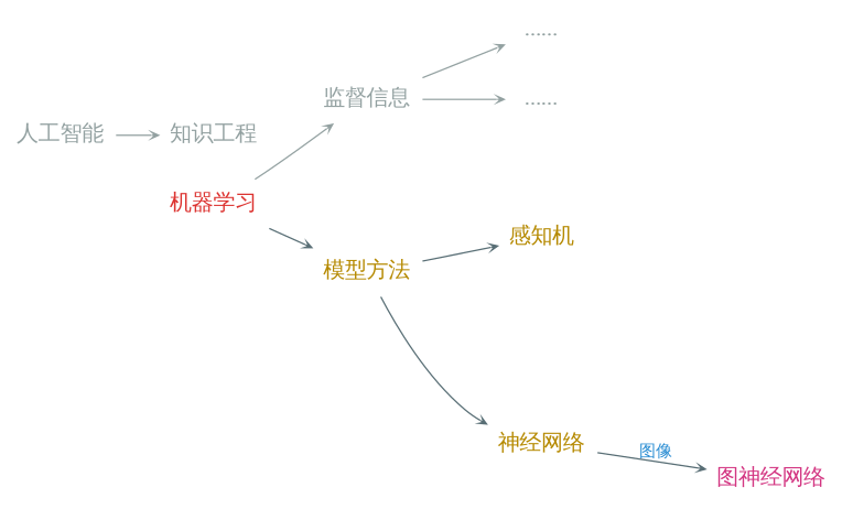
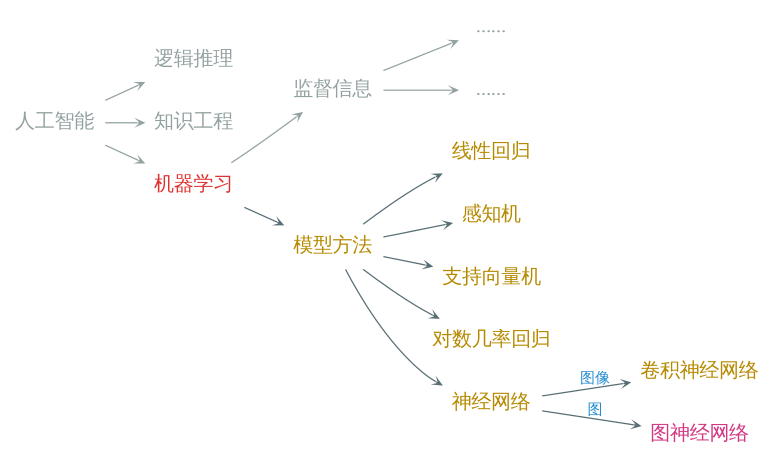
  digraph {
    fontname=Lato
    nodesep=0.2
    rankdir=LR
    ranksep=0.4
    node [fontcolor="#b58900" fontname=Lato fontsize=16 shape=plaintext]
    edge [arrowhead=vee arrowsize=0.5 color="#586e75" fontcolor="#268bd2" fontname=Lato fontsize=12]
    "人工智能" [fontcolor="#93a1a1"]
+   "逻辑推理" [fontcolor="#93a1a1"]
    "知识工程" [fontcolor="#93a1a1"]
    "机器学习" [fontcolor="#dc322f"]
    "监督信息" [fontcolor="#93a1a1"]
    "模型方法"
    n7 [fontcolor="#93a1a1" label="……"]
    n8 [fontcolor="#93a1a1" label="……"]
+   "线性回归"
    "感知机"
+   "支持向量机"
+   "对数几率回归"
    "神经网络"
+   "卷积神经网络"
    "图神经网络" [fontcolor="#d33682"]
+   "人工智能" -> "逻辑推理" [color="#93a1a1"]
    "人工智能" -> "知识工程" [color="#93a1a1"]
+   "人工智能" -> "机器学习" [color="#93a1a1"]
    "机器学习" -> "监督信息" [color="#93a1a1"]
    "机器学习" -> "模型方法"
    "监督信息" -> n7 [color="#93a1a1"]
    "监督信息" -> n8 [color="#93a1a1"]
+   "模型方法" -> "线性回归"
    "模型方法" -> "感知机"
+   "模型方法" -> "支持向量机"
+   "模型方法" -> "对数几率回归"
    "模型方法" -> "神经网络"
-   "神经网络" -> "图神经网络" [label="图像"]
+   "神经网络" -> "卷积神经网络" [label="图像"]
+   "神经网络" -> "图神经网络" [label="图"]
  }
